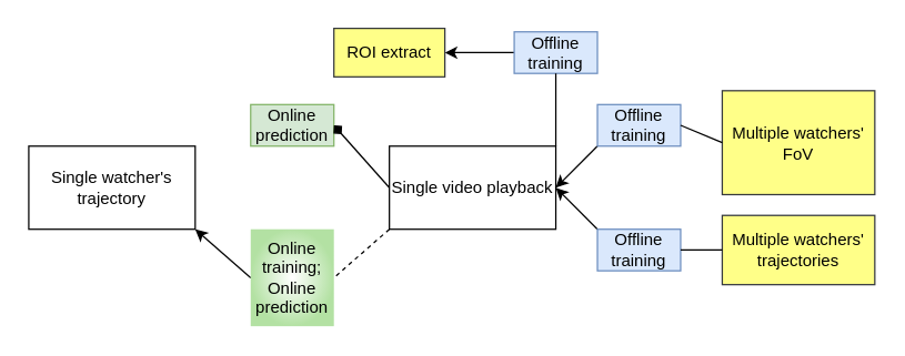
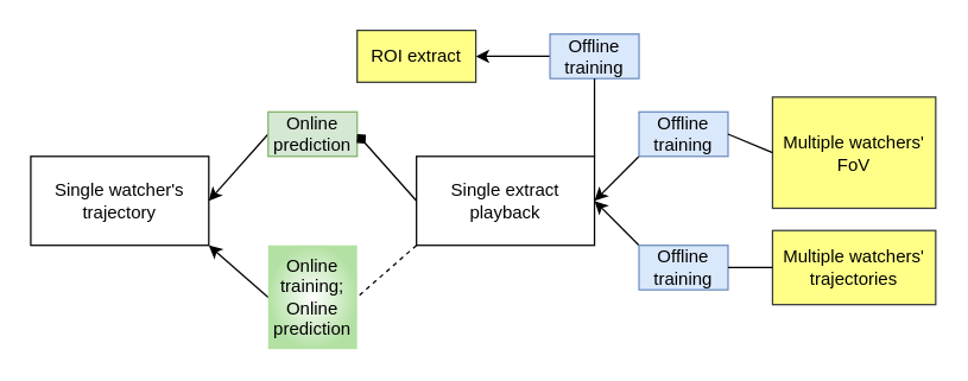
  <mxCell id="0" />
  <mxCell id="1" parent="0" />
  <mxCell id="2" value="Single watcher's trajectory" style="rounded=0;whiteSpace=wrap;html=1;" vertex="1" parent="1"><mxGeometry x="20" y="105" width="120" height="60" as="geometry" /></mxCell>
  <mxCell id="3" style="edgeStyle=orthogonalEdgeStyle;rounded=0;orthogonalLoop=1;jettySize=auto;html=1;exitX=0;exitY=0.5;exitDx=0;exitDy=0;entryX=1;entryY=0.5;entryDx=0;entryDy=0;startArrow=none;" edge="1" parent="1" source="17" target="16"><mxGeometry relative="1" as="geometry"><mxPoint x="400" y="65" as="targetPoint" /></mxGeometry></mxCell>
- <mxCell id="4" value="Single video playback" style="rounded=0;whiteSpace=wrap;html=1;" vertex="1" parent="1"><mxGeometry x="280" y="105" width="120" height="60" as="geometry" /></mxCell>
+ <mxCell id="4" value="Single extract playback" style="rounded=0;whiteSpace=wrap;html=1;" vertex="1" parent="1"><mxGeometry x="280" y="105" width="120" height="60" as="geometry" /></mxCell>
  <mxCell id="5" value="Multiple watchers' trajectories" style="rounded=0;whiteSpace=wrap;html=1;fillColor=#ffff88;strokeColor=#36393d;" vertex="1" parent="1"><mxGeometry x="520" y="155" width="110" height="50" as="geometry" /></mxCell>
  <mxCell id="6" value="" style="endArrow=classic;html=1;rounded=0;entryX=1;entryY=0.5;entryDx=0;entryDy=0;startArrow=none;exitX=0;exitY=0;exitDx=0;exitDy=0;" edge="1" parent="1" source="7" target="4"><mxGeometry width="50" height="50" relative="1" as="geometry"><mxPoint x="220" y="215" as="sourcePoint" /><mxPoint x="270" y="165" as="targetPoint" /><Array as="points" /></mxGeometry></mxCell>
  <mxCell id="7" value="Offline training" style="text;html=1;strokeColor=#6c8ebf;fillColor=#dae8fc;align=center;verticalAlign=middle;whiteSpace=wrap;rounded=0;" vertex="1" parent="1"><mxGeometry x="430" y="165" width="60" height="30" as="geometry" /></mxCell>
  <mxCell id="8" value="" style="endArrow=none;html=1;rounded=0;entryX=1;entryY=0.5;entryDx=0;entryDy=0;exitX=0;exitY=0.5;exitDx=0;exitDy=0;" edge="1" parent="1" source="5" target="7"><mxGeometry width="50" height="50" relative="1" as="geometry"><mxPoint x="510" y="245" as="sourcePoint" /><mxPoint x="380" y="165" as="targetPoint" /><Array as="points" /></mxGeometry></mxCell>
+ <mxCell id="9" value="" style="endArrow=classic;html=1;rounded=0;exitX=0;exitY=0.5;exitDx=0;exitDy=0;entryX=1;entryY=0.5;entryDx=0;entryDy=0;startArrow=none;" edge="1" parent="1" source="10" target="2"><mxGeometry width="50" height="50" relative="1" as="geometry"><mxPoint x="220" y="185" as="sourcePoint" /><mxPoint x="270" y="135" as="targetPoint" /></mxGeometry></mxCell>
  <mxCell id="10" value="Online prediction" style="text;html=1;strokeColor=#82b366;fillColor=#d5e8d4;align=center;verticalAlign=middle;whiteSpace=wrap;rounded=0;" vertex="1" parent="1"><mxGeometry x="180" y="75" width="60" height="30" as="geometry" /></mxCell>
  <mxCell id="11" value="" style="endArrow=diamond;html=1;rounded=0;exitX=0;exitY=0.5;exitDx=0;exitDy=0;entryX=1;entryY=0.5;entryDx=0;entryDy=0;" edge="1" parent="1" source="4" target="10"><mxGeometry width="50" height="50" relative="1" as="geometry"><mxPoint x="380" y="135" as="sourcePoint" /><mxPoint x="200" y="135" as="targetPoint" /></mxGeometry></mxCell>
  <mxCell id="12" value="Multiple watchers' FoV" style="rounded=0;whiteSpace=wrap;html=1;fillColor=#ffff88;strokeColor=#36393d;" vertex="1" parent="1"><mxGeometry x="520" y="65" width="110" height="75" as="geometry" /></mxCell>
  <mxCell id="13" value="" style="endArrow=classic;html=1;rounded=0;exitX=0;exitY=1;exitDx=0;exitDy=0;entryX=1;entryY=0.5;entryDx=0;entryDy=0;startArrow=none;" edge="1" parent="1" source="14" target="4"><mxGeometry width="50" height="50" relative="1" as="geometry"><mxPoint x="440" y="85" as="sourcePoint" /><mxPoint x="490" y="35" as="targetPoint" /></mxGeometry></mxCell>
  <mxCell id="14" value="Offline training" style="text;html=1;strokeColor=#6c8ebf;fillColor=#dae8fc;align=center;verticalAlign=middle;whiteSpace=wrap;rounded=0;" vertex="1" parent="1"><mxGeometry x="430" y="75" width="60" height="30" as="geometry" /></mxCell>
  <mxCell id="15" value="" style="endArrow=none;html=1;rounded=0;exitX=0;exitY=0.5;exitDx=0;exitDy=0;entryX=1;entryY=0.5;entryDx=0;entryDy=0;" edge="1" parent="1" source="12" target="14"><mxGeometry width="50" height="50" relative="1" as="geometry"><mxPoint x="510" y="25" as="sourcePoint" /><mxPoint x="490" y="75" as="targetPoint" /></mxGeometry></mxCell>
  <mxCell id="16" value="ROI extract" style="rounded=0;whiteSpace=wrap;html=1;fillColor=#ffff88;strokeColor=#36393d;" vertex="1" parent="1"><mxGeometry x="240" y="20" width="80" height="35" as="geometry" /></mxCell>
  <mxCell id="17" value="Offline training" style="text;html=1;strokeColor=#6c8ebf;fillColor=#dae8fc;align=center;verticalAlign=middle;whiteSpace=wrap;rounded=0;" vertex="1" parent="1"><mxGeometry x="370" y="22.5" width="60" height="30" as="geometry" /></mxCell>
  <mxCell id="18" value="" style="edgeStyle=orthogonalEdgeStyle;rounded=0;orthogonalLoop=1;jettySize=auto;html=1;exitX=1;exitY=0;exitDx=0;exitDy=0;entryX=0.5;entryY=1;entryDx=0;entryDy=0;endArrow=none;" edge="1" parent="1" source="4" target="17"><mxGeometry relative="1" as="geometry"><mxPoint x="340" y="105" as="sourcePoint" /><mxPoint x="250" y="45" as="targetPoint" /></mxGeometry></mxCell>
  <mxCell id="19" value="" style="endArrow=classic;html=1;rounded=0;exitX=0;exitY=0.5;exitDx=0;exitDy=0;entryX=1;entryY=1;entryDx=0;entryDy=0;startArrow=none;" edge="1" parent="1" source="20" target="2"><mxGeometry width="50" height="50" relative="1" as="geometry"><mxPoint x="270" y="165" as="sourcePoint" /><mxPoint x="320" y="115" as="targetPoint" /></mxGeometry></mxCell>
  <mxCell id="20" value="Online training;&lt;br&gt;Online prediction" style="text;html=1;strokeColor=none;fillColor=default;align=center;verticalAlign=middle;whiteSpace=wrap;rounded=0;gradientColor=#b3e1a3;gradientDirection=radial;" vertex="1" parent="1"><mxGeometry x="180" y="165" width="60" height="70" as="geometry" /></mxCell>
  <mxCell id="21" value="" style="endArrow=none;html=1;rounded=0;exitX=0;exitY=1;exitDx=0;exitDy=0;entryX=1;entryY=0.5;entryDx=0;entryDy=0;dashed=1;" edge="1" parent="1" source="4" target="20"><mxGeometry width="50" height="50" relative="1" as="geometry"><mxPoint x="280" y="165" as="sourcePoint" /><mxPoint x="140" y="165" as="targetPoint" /></mxGeometry></mxCell>
